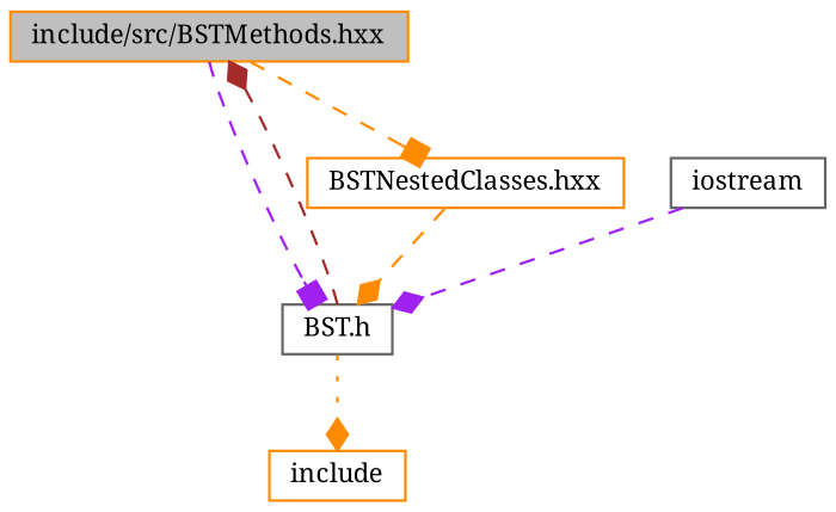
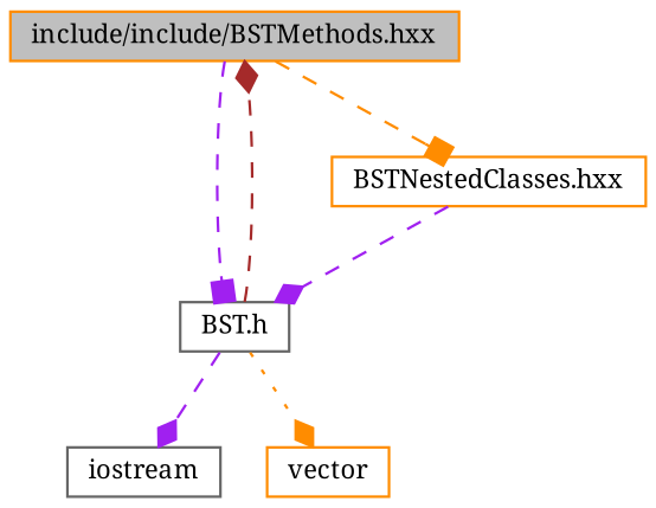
  digraph {
    fontname="Noto Serif"
    node [color=darkorange fillcolor=white fontname="Noto Serif" fontsize=10 shape=record style=filled]
    edge [arrowhead=diamond color=darkorange fontname="Noto Serif" fontsize=10 labelfontname=Helvetica labelfontsize=10 style=dashed]
-   n1 [fillcolor=grey75 fontcolor=black height=0.2 label="include/src/BSTMethods.hxx" width=0.4]
+   n1 [fillcolor=grey75 fontcolor=black height=0.2 label="include/include/BSTMethods.hxx" width=0.4]
    n2 [color=gray40 height=0.2 label="BST.h" width=0.4]
    n3 [height=0.2 label="BSTNestedClasses.hxx" width=0.4]
    n4 [color=gray40 height=0.2 label=iostream width=0.4]
-   n5 [height=0.2 label=include width=0.4]
+   n5 [height=0.2 label=vector width=0.4]
    n1 -> n2 [arrowhead=box color=purple]
    n1 -> n3 [arrowhead=box]
    n2 -> n1 [color=brown]
-   n4 -> n2 [color=purple]
+   n2 -> n4 [color=purple]
    n2 -> n5 [style=dotted]
-   n3 -> n2
+   n3 -> n2 [color=purple]
  }
